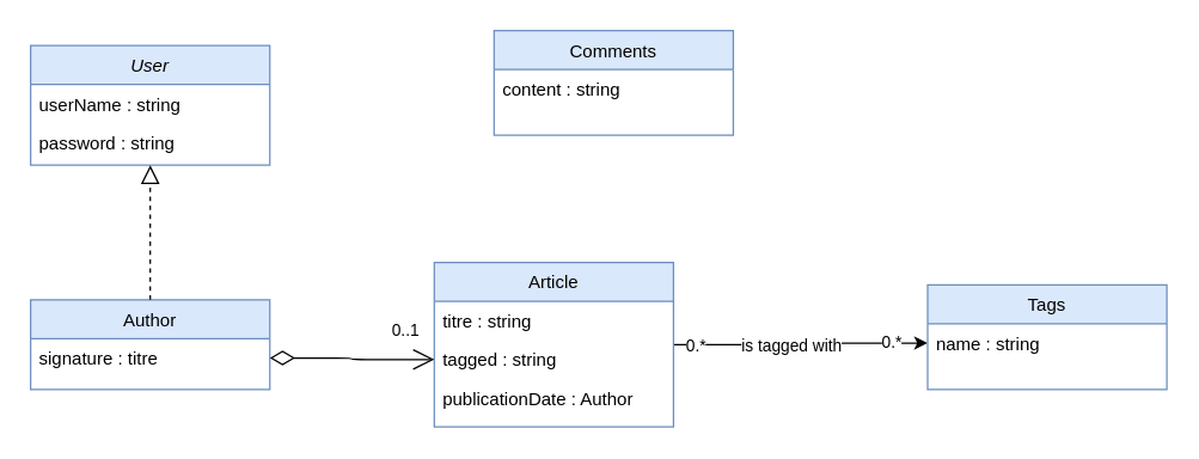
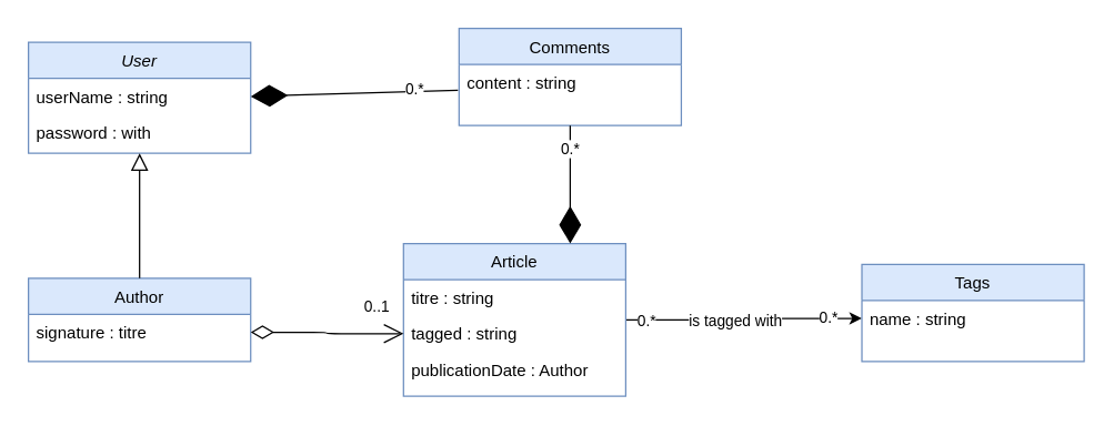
  <mxCell id="0" />
  <mxCell id="1" parent="0" />
  <mxCell id="2" value="User" style="swimlane;fontStyle=2;align=center;verticalAlign=top;childLayout=stackLayout;horizontal=1;startSize=26;horizontalStack=0;resizeParent=1;resizeLast=0;collapsible=1;marginBottom=0;rounded=0;shadow=0;strokeWidth=1;fillColor=#dae8fc;strokeColor=#6c8ebf;" parent="1" vertex="1"><mxGeometry x="20" y="30" width="160" height="80" as="geometry"><mxRectangle x="230" y="140" width="160" height="26" as="alternateBounds" /></mxGeometry></mxCell>
  <mxCell id="3" value="userName : string" style="text;align=left;verticalAlign=top;spacingLeft=4;spacingRight=4;overflow=hidden;rotatable=0;points=[[0,0.5],[1,0.5]];portConstraint=eastwest;" parent="2" vertex="1"><mxGeometry y="26" width="160" height="26" as="geometry" /></mxCell>
- <mxCell id="4" value="password : string" style="text;align=left;verticalAlign=top;spacingLeft=4;spacingRight=4;overflow=hidden;rotatable=0;points=[[0,0.5],[1,0.5]];portConstraint=eastwest;rounded=0;shadow=0;html=0;" parent="2" vertex="1"><mxGeometry y="52" width="160" height="26" as="geometry" /></mxCell>
+ <mxCell id="4" value="password : with" style="text;align=left;verticalAlign=top;spacingLeft=4;spacingRight=4;overflow=hidden;rotatable=0;points=[[0,0.5],[1,0.5]];portConstraint=eastwest;rounded=0;shadow=0;html=0;" parent="2" vertex="1"><mxGeometry y="52" width="160" height="26" as="geometry" /></mxCell>
  <mxCell id="5" value="Author" style="swimlane;fontStyle=0;align=center;verticalAlign=top;childLayout=stackLayout;horizontal=1;startSize=26;horizontalStack=0;resizeParent=1;resizeLast=0;collapsible=1;marginBottom=0;rounded=0;shadow=0;strokeWidth=1;fillColor=#dae8fc;strokeColor=#6c8ebf;" parent="1" vertex="1"><mxGeometry x="20" y="200" width="160" height="60" as="geometry"><mxRectangle x="130" y="380" width="160" height="26" as="alternateBounds" /></mxGeometry></mxCell>
  <mxCell id="6" value="signature : titre" style="text;align=left;verticalAlign=top;spacingLeft=4;spacingRight=4;overflow=hidden;rotatable=0;points=[[0,0.5],[1,0.5]];portConstraint=eastwest;" parent="5" vertex="1"><mxGeometry y="26" width="160" height="26" as="geometry" /></mxCell>
- <mxCell id="7" value="" style="endArrow=block;endSize=10;endFill=0;shadow=0;strokeWidth=1;rounded=0;edgeStyle=elbowEdgeStyle;elbow=vertical;dashed=1;" parent="1" source="5" target="2" edge="1"><mxGeometry width="160" relative="1" as="geometry"><mxPoint x="0" y="113" as="sourcePoint" /><mxPoint x="0" y="113" as="targetPoint" /></mxGeometry></mxCell>
+ <mxCell id="7" value="" style="endArrow=block;endSize=10;endFill=0;shadow=0;strokeWidth=1;rounded=0;edgeStyle=elbowEdgeStyle;elbow=vertical;" parent="1" source="5" target="2" edge="1"><mxGeometry width="160" relative="1" as="geometry"><mxPoint x="0" y="113" as="sourcePoint" /><mxPoint x="0" y="113" as="targetPoint" /></mxGeometry></mxCell>
  <mxCell id="8" style="edgeStyle=orthogonalEdgeStyle;rounded=0;orthogonalLoop=1;jettySize=auto;html=1;" edge="1" parent="1" source="12" target="17"><mxGeometry relative="1" as="geometry" /></mxCell>
  <mxCell id="9" value="is tagged with" style="edgeLabel;html=1;align=center;verticalAlign=middle;resizable=0;points=[];" vertex="1" connectable="0" parent="8"><mxGeometry x="-0.282" y="-3" relative="1" as="geometry"><mxPoint x="17.03" y="-3" as="offset" /></mxGeometry></mxCell>
  <mxCell id="10" value="0.*" style="edgeLabel;html=1;align=center;verticalAlign=middle;resizable=0;points=[];" vertex="1" connectable="0" parent="8"><mxGeometry x="0.702" y="1" relative="1" as="geometry"><mxPoint as="offset" /></mxGeometry></mxCell>
  <mxCell id="11" value="0.*" style="edgeLabel;html=1;align=center;verticalAlign=middle;resizable=0;points=[];" vertex="1" connectable="0" parent="8"><mxGeometry x="-0.841" relative="1" as="geometry"><mxPoint as="offset" /></mxGeometry></mxCell>
  <mxCell id="12" value="Article" style="swimlane;fontStyle=0;align=center;verticalAlign=top;childLayout=stackLayout;horizontal=1;startSize=26;horizontalStack=0;resizeParent=1;resizeLast=0;collapsible=1;marginBottom=0;rounded=0;shadow=0;strokeWidth=1;fillColor=#dae8fc;strokeColor=#6c8ebf;" parent="1" vertex="1"><mxGeometry x="290" y="175" width="160" height="110" as="geometry"><mxRectangle x="550" y="140" width="160" height="26" as="alternateBounds" /></mxGeometry></mxCell>
  <mxCell id="13" value="titre : string" style="text;align=left;verticalAlign=top;spacingLeft=4;spacingRight=4;overflow=hidden;rotatable=0;points=[[0,0.5],[1,0.5]];portConstraint=eastwest;" parent="12" vertex="1"><mxGeometry y="26" width="160" height="26" as="geometry" /></mxCell>
  <mxCell id="14" value="tagged : string" style="text;align=left;verticalAlign=top;spacingLeft=4;spacingRight=4;overflow=hidden;rotatable=0;points=[[0,0.5],[1,0.5]];portConstraint=eastwest;rounded=0;shadow=0;html=0;" parent="12" vertex="1"><mxGeometry y="52" width="160" height="26" as="geometry" /></mxCell>
  <mxCell id="15" value="publicationDate : Author" style="text;align=left;verticalAlign=top;spacingLeft=4;spacingRight=4;overflow=hidden;rotatable=0;points=[[0,0.5],[1,0.5]];portConstraint=eastwest;rounded=0;shadow=0;html=0;" parent="12" vertex="1"><mxGeometry y="78" width="160" height="26" as="geometry" /></mxCell>
  <mxCell id="16" value="Tags" style="swimlane;fontStyle=0;align=center;verticalAlign=top;childLayout=stackLayout;horizontal=1;startSize=26;horizontalStack=0;resizeParent=1;resizeLast=0;collapsible=1;marginBottom=0;rounded=0;shadow=0;strokeWidth=1;fillColor=#dae8fc;strokeColor=#6c8ebf;" vertex="1" parent="1"><mxGeometry x="620" y="190" width="160" height="70" as="geometry"><mxRectangle x="550" y="140" width="160" height="26" as="alternateBounds" /></mxGeometry></mxCell>
  <mxCell id="17" value="name : string" style="text;align=left;verticalAlign=top;spacingLeft=4;spacingRight=4;overflow=hidden;rotatable=0;points=[[0,0.5],[1,0.5]];portConstraint=eastwest;" vertex="1" parent="16"><mxGeometry y="26" width="160" height="26" as="geometry" /></mxCell>
  <mxCell id="18" value="0..1" style="endArrow=open;html=1;endSize=12;startArrow=diamondThin;startSize=14;startFill=0;edgeStyle=orthogonalEdgeStyle;align=left;verticalAlign=bottom;exitX=1;exitY=0.5;exitDx=0;exitDy=0;entryX=0;entryY=0.5;entryDx=0;entryDy=0;" edge="1" parent="1" source="6" target="14"><mxGeometry x="0.46" y="10" relative="1" as="geometry"><mxPoint x="190" y="240" as="sourcePoint" /><mxPoint x="350" y="240" as="targetPoint" /><mxPoint as="offset" /></mxGeometry></mxCell>
  <mxCell id="19" value="Comments" style="swimlane;fontStyle=0;align=center;verticalAlign=top;childLayout=stackLayout;horizontal=1;startSize=26;horizontalStack=0;resizeParent=1;resizeLast=0;collapsible=1;marginBottom=0;rounded=0;shadow=0;strokeWidth=1;fillColor=#dae8fc;strokeColor=#6c8ebf;" vertex="1" parent="1"><mxGeometry x="330" y="20" width="160" height="70" as="geometry"><mxRectangle x="550" y="140" width="160" height="26" as="alternateBounds" /></mxGeometry></mxCell>
  <mxCell id="20" value="content : string" style="text;align=left;verticalAlign=top;spacingLeft=4;spacingRight=4;overflow=hidden;rotatable=0;points=[[0,0.5],[1,0.5]];portConstraint=eastwest;" vertex="1" parent="19"><mxGeometry y="26" width="160" height="26" as="geometry" /></mxCell>
+ <mxCell id="21" value="" style="endArrow=diamondThin;endFill=1;endSize=24;html=1;entryX=1;entryY=0.5;entryDx=0;entryDy=0;exitX=-0.005;exitY=0.712;exitDx=0;exitDy=0;exitPerimeter=0;" edge="1" parent="1" source="20" target="3"><mxGeometry width="160" relative="1" as="geometry"><mxPoint x="200" y="120" as="sourcePoint" /><mxPoint x="360" y="120" as="targetPoint" /></mxGeometry></mxCell>
+ <mxCell id="22" value="0.*" style="edgeLabel;html=1;align=center;verticalAlign=middle;resizable=0;points=[];" vertex="1" connectable="0" parent="21"><mxGeometry x="-0.565" y="-2" relative="1" as="geometry"><mxPoint as="offset" /></mxGeometry></mxCell>
+ <mxCell id="23" value="" style="endArrow=diamondThin;endFill=1;endSize=24;html=1;entryX=0.75;entryY=0;entryDx=0;entryDy=0;exitX=0.5;exitY=1;exitDx=0;exitDy=0;" edge="1" parent="1" source="19" target="12"><mxGeometry width="160" relative="1" as="geometry"><mxPoint x="320" y="77.838" as="sourcePoint" /><mxPoint x="190" y="79" as="targetPoint" /></mxGeometry></mxCell>
+ <mxCell id="24" value="0.*" style="edgeLabel;html=1;align=center;verticalAlign=middle;resizable=0;points=[];" vertex="1" connectable="0" parent="23"><mxGeometry x="-0.62" y="-1" relative="1" as="geometry"><mxPoint as="offset" /></mxGeometry></mxCell>
